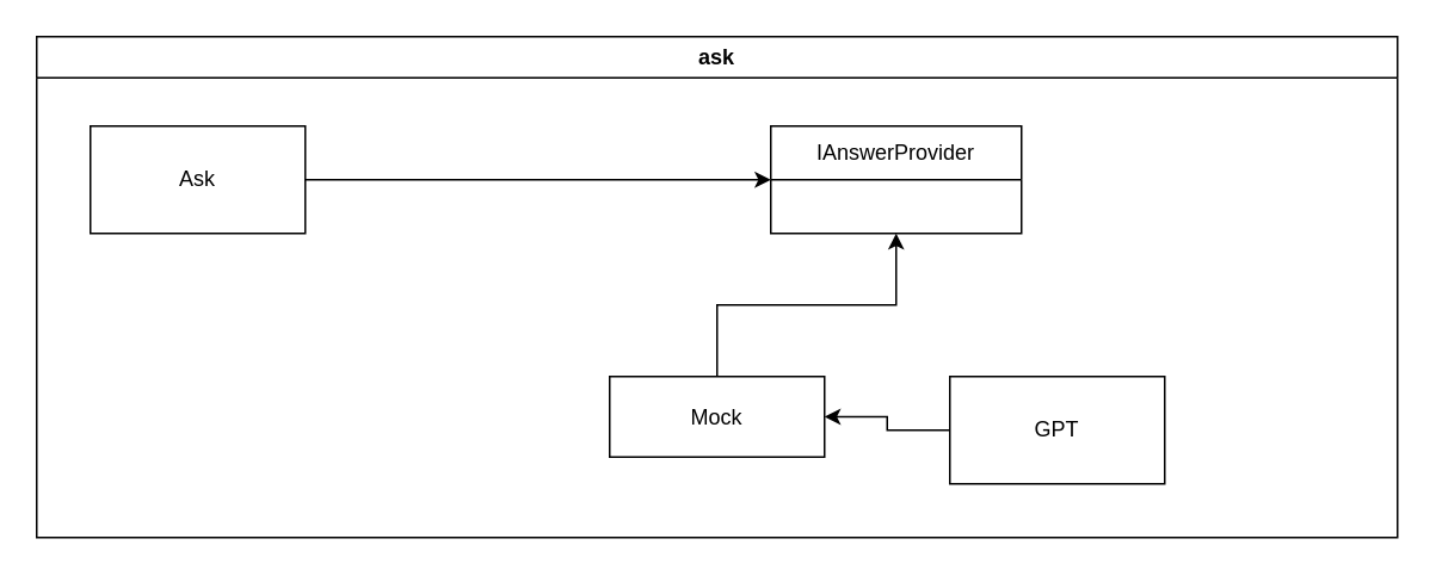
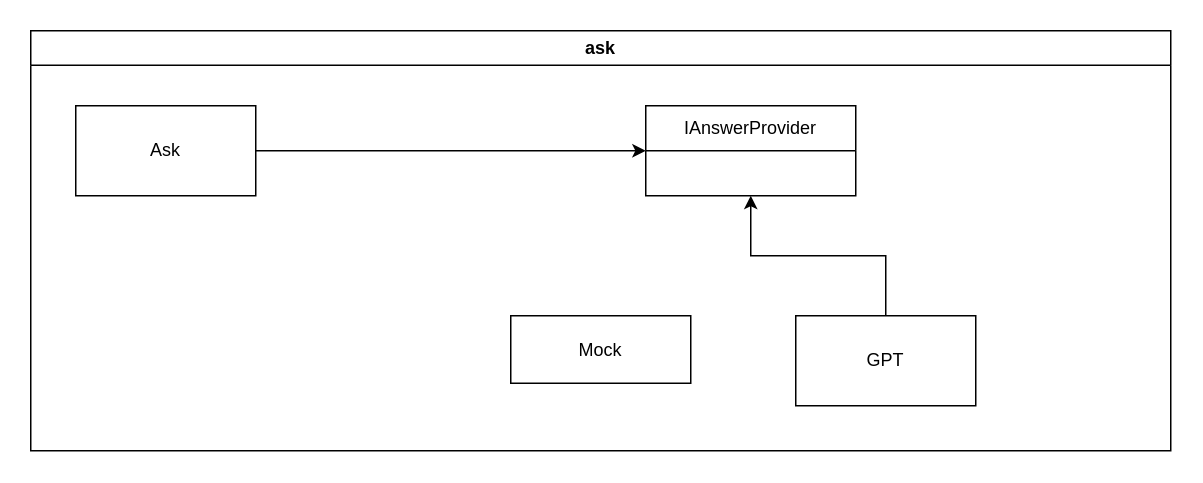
  <mxCell id="0" />
  <mxCell id="1" parent="0" />
  <mxCell id="2" value="ask" style="swimlane;whiteSpace=wrap;html=1;" vertex="1" parent="1"><mxGeometry x="20" y="20" width="760" height="280" as="geometry" /></mxCell>
  <mxCell id="3" value="Ask" style="rounded=0;whiteSpace=wrap;html=1;" vertex="1" parent="2"><mxGeometry x="30" y="50" width="120" height="60" as="geometry" /></mxCell>
  <mxCell id="4" value="IAnswerProvider" style="swimlane;fontStyle=0;childLayout=stackLayout;horizontal=1;startSize=30;horizontalStack=0;resizeParent=1;resizeParentMax=0;resizeLast=0;collapsible=1;marginBottom=0;whiteSpace=wrap;html=1;" vertex="1" parent="2"><mxGeometry x="410" y="50" width="140" height="60" as="geometry" /></mxCell>
  <mxCell id="5" style="edgeStyle=orthogonalEdgeStyle;rounded=0;orthogonalLoop=1;jettySize=auto;html=1;" edge="1" parent="2" source="3" target="4"><mxGeometry relative="1" as="geometry" /></mxCell>
- <mxCell id="6" style="edgeStyle=orthogonalEdgeStyle;rounded=0;orthogonalLoop=1;jettySize=auto;html=1;entryX=0.5;entryY=1;entryDx=0;entryDy=0;" edge="1" parent="2" source="7" target="4"><mxGeometry relative="1" as="geometry" /></mxCell>
  <mxCell id="7" value="Mock" style="rounded=0;whiteSpace=wrap;html=1;" vertex="1" parent="2"><mxGeometry x="320" y="190" width="120" height="45" as="geometry" /></mxCell>
- <mxCell id="8" style="edgeStyle=orthogonalEdgeStyle;rounded=0;orthogonalLoop=1;jettySize=auto;html=1;" edge="1" parent="2" source="9" target="7"><mxGeometry relative="1" as="geometry" /></mxCell>
+ <mxCell id="8" style="edgeStyle=orthogonalEdgeStyle;rounded=0;orthogonalLoop=1;jettySize=auto;html=1;entryX=0.5;entryY=1;entryDx=0;entryDy=0;" edge="1" parent="2" source="9" target="4"><mxGeometry relative="1" as="geometry" /></mxCell>
  <mxCell id="9" value="GPT" style="rounded=0;whiteSpace=wrap;html=1;" vertex="1" parent="2"><mxGeometry x="510" y="190" width="120" height="60" as="geometry" /></mxCell>
